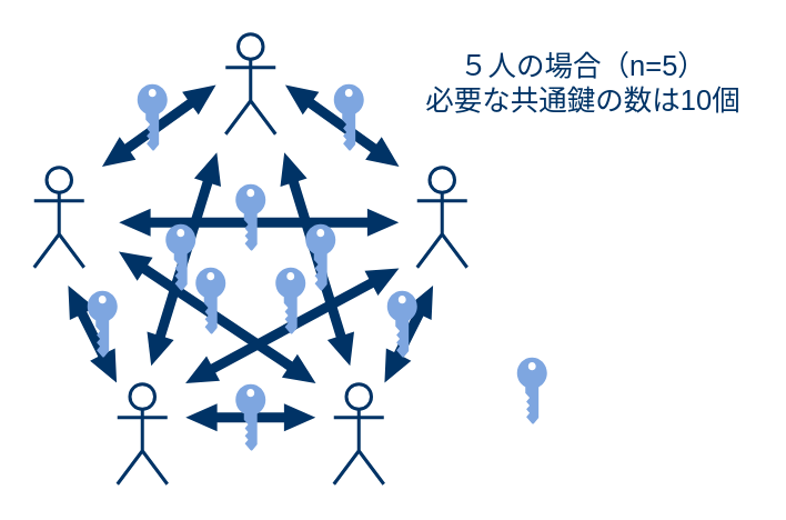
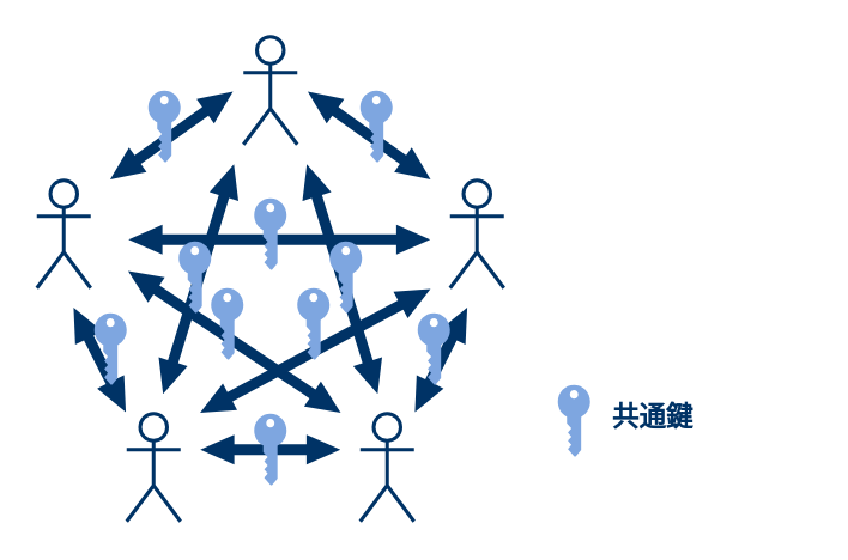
  <mxCell id="0" />
  <mxCell id="1" parent="0" />
  <mxCell id="2" value="" style="shape=umlActor;verticalLabelPosition=bottom;labelBackgroundColor=#ffffff;verticalAlign=top;html=1;outlineConnect=0;strokeColor=#003366;strokeWidth=2;" parent="1" vertex="1"><mxGeometry x="20" y="100" width="30" height="60" as="geometry" /></mxCell>
  <mxCell id="3" value="" style="shape=umlActor;verticalLabelPosition=bottom;labelBackgroundColor=#ffffff;verticalAlign=top;html=1;outlineConnect=0;strokeColor=#003366;strokeWidth=2;" parent="1" vertex="1"><mxGeometry x="250" y="100" width="30" height="60" as="geometry" /></mxCell>
  <mxCell id="4" value="" style="shape=umlActor;verticalLabelPosition=bottom;labelBackgroundColor=#ffffff;verticalAlign=top;html=1;outlineConnect=0;strokeColor=#003366;strokeWidth=2;" parent="1" vertex="1"><mxGeometry x="135" y="20" width="30" height="60" as="geometry" /></mxCell>
  <mxCell id="5" style="edgeStyle=orthogonalEdgeStyle;rounded=0;orthogonalLoop=1;jettySize=auto;html=1;shadow=0;targetPerimeterSpacing=0;strokeWidth=2;comic=0;jumpStyle=none;shape=flexArrow;width=5;endSize=5.636;endWidth=8.783;strokeColor=none;fillColor=#003366;startArrow=block;startWidth=8.783;startSize=5.636;" parent="1" edge="1"><mxGeometry relative="1" as="geometry"><mxPoint x="110" y="250" as="sourcePoint" /><mxPoint x="190" y="250" as="targetPoint" /></mxGeometry></mxCell>
  <mxCell id="6" value="" style="shape=umlActor;verticalLabelPosition=bottom;labelBackgroundColor=#ffffff;verticalAlign=top;html=1;outlineConnect=0;strokeColor=#003366;strokeWidth=2;" parent="1" vertex="1"><mxGeometry x="70" y="230" width="30" height="60" as="geometry" /></mxCell>
  <mxCell id="7" value="" style="shape=umlActor;verticalLabelPosition=bottom;labelBackgroundColor=#ffffff;verticalAlign=top;html=1;outlineConnect=0;strokeColor=#003366;strokeWidth=2;" parent="1" vertex="1"><mxGeometry x="200" y="230" width="30" height="60" as="geometry" /></mxCell>
  <mxCell id="8" style="rounded=0;orthogonalLoop=1;jettySize=auto;html=1;shadow=0;targetPerimeterSpacing=0;strokeWidth=2;comic=0;jumpStyle=none;shape=flexArrow;width=5;endSize=5.636;endWidth=8.783;strokeColor=none;fillColor=#003366;startArrow=block;startWidth=8.783;startSize=5.636;" parent="1" edge="1"><mxGeometry relative="1" as="geometry"><mxPoint x="60" y="100" as="sourcePoint" /><mxPoint x="130" y="50" as="targetPoint" /></mxGeometry></mxCell>
  <mxCell id="9" style="rounded=0;orthogonalLoop=1;jettySize=auto;html=1;shadow=0;targetPerimeterSpacing=0;strokeWidth=2;comic=0;jumpStyle=none;shape=flexArrow;width=5;endSize=5.636;endWidth=8.783;strokeColor=none;fillColor=#003366;startArrow=block;startWidth=8.783;startSize=5.636;" parent="1" edge="1"><mxGeometry relative="1" as="geometry"><mxPoint x="230" y="230" as="sourcePoint" /><mxPoint x="260" y="170" as="targetPoint" /></mxGeometry></mxCell>
  <mxCell id="10" style="rounded=0;orthogonalLoop=1;jettySize=auto;html=1;shadow=0;targetPerimeterSpacing=0;strokeWidth=2;comic=0;jumpStyle=none;shape=flexArrow;width=5;endSize=5.636;endWidth=8.783;strokeColor=none;fillColor=#003366;startArrow=block;startWidth=8.783;startSize=5.636;" parent="1" source="6" edge="1"><mxGeometry relative="1" as="geometry"><mxPoint x="60" y="250" as="sourcePoint" /><mxPoint x="40" y="170" as="targetPoint" /></mxGeometry></mxCell>
  <mxCell id="11" style="rounded=0;orthogonalLoop=1;jettySize=auto;html=1;shadow=0;targetPerimeterSpacing=0;strokeWidth=2;comic=0;jumpStyle=none;shape=flexArrow;width=5;endSize=5.636;endWidth=8.783;strokeColor=none;fillColor=#003366;startArrow=block;startWidth=8.783;startSize=5.636;" parent="1" edge="1"><mxGeometry relative="1" as="geometry"><mxPoint x="170" y="50" as="sourcePoint" /><mxPoint x="240" y="100" as="targetPoint" /></mxGeometry></mxCell>
  <mxCell id="12" style="rounded=0;orthogonalLoop=1;jettySize=auto;html=1;shadow=0;targetPerimeterSpacing=0;strokeWidth=2;comic=0;jumpStyle=none;shape=flexArrow;width=5;endSize=5.636;endWidth=8.783;strokeColor=none;fillColor=#003366;startArrow=block;startWidth=8.783;startSize=5.636;" parent="1" edge="1"><mxGeometry relative="1" as="geometry"><mxPoint x="170" y="90" as="sourcePoint" /><mxPoint x="210" y="220" as="targetPoint" /></mxGeometry></mxCell>
  <mxCell id="13" style="rounded=0;orthogonalLoop=1;jettySize=auto;html=1;shadow=0;targetPerimeterSpacing=0;strokeWidth=2;comic=0;jumpStyle=none;shape=flexArrow;width=5;endSize=5.636;endWidth=8.783;strokeColor=none;fillColor=#003366;startArrow=block;startWidth=8.783;startSize=5.636;" parent="1" edge="1"><mxGeometry relative="1" as="geometry"><mxPoint x="130" y="90" as="sourcePoint" /><mxPoint x="90" y="220" as="targetPoint" /></mxGeometry></mxCell>
  <mxCell id="14" style="rounded=0;orthogonalLoop=1;jettySize=auto;html=1;shadow=0;targetPerimeterSpacing=0;strokeWidth=2;comic=0;jumpStyle=none;shape=flexArrow;width=5;endSize=5.636;endWidth=8.783;strokeColor=none;fillColor=#003366;startArrow=block;startWidth=8.783;startSize=5.636;" parent="1" edge="1"><mxGeometry relative="1" as="geometry"><mxPoint x="70" y="150" as="sourcePoint" /><mxPoint x="190" y="230" as="targetPoint" /></mxGeometry></mxCell>
  <mxCell id="15" style="rounded=0;orthogonalLoop=1;jettySize=auto;html=1;shadow=0;targetPerimeterSpacing=0;strokeWidth=2;comic=0;jumpStyle=none;shape=flexArrow;width=5;endSize=5.636;endWidth=8.783;strokeColor=none;fillColor=#003366;startArrow=block;startWidth=8.783;startSize=5.636;" parent="1" edge="1"><mxGeometry relative="1" as="geometry"><mxPoint x="70" y="133" as="sourcePoint" /><mxPoint x="240" y="133" as="targetPoint" /></mxGeometry></mxCell>
  <mxCell id="16" style="rounded=0;orthogonalLoop=1;jettySize=auto;html=1;shadow=0;targetPerimeterSpacing=0;strokeWidth=2;comic=0;jumpStyle=none;shape=flexArrow;width=5;endSize=5.636;endWidth=8.783;strokeColor=none;fillColor=#003366;startArrow=block;startWidth=8.783;startSize=5.636;" parent="1" edge="1"><mxGeometry relative="1" as="geometry"><mxPoint x="110" y="230" as="sourcePoint" /><mxPoint x="240" y="160" as="targetPoint" /></mxGeometry></mxCell>
  <mxCell id="17" value="" style="points=[[0,0.5,0],[0.24,0,0],[0.5,0.28,0],[0.995,0.475,0],[0.5,0.72,0],[0.24,1,0]];verticalLabelPosition=bottom;html=1;verticalAlign=top;aspect=fixed;align=center;pointerEvents=1;shape=mxgraph.cisco19.key;fillColor=#7EA6E0;strokeColor=#FFFFFF;direction=south;strokeWidth=15;" parent="1" vertex="1"><mxGeometry x="82" y="50" width="18" height="40" as="geometry" /></mxCell>
  <mxCell id="18" value="" style="points=[[0,0.5,0],[0.24,0,0],[0.5,0.28,0],[0.995,0.475,0],[0.5,0.72,0],[0.24,1,0]];verticalLabelPosition=bottom;html=1;verticalAlign=top;aspect=fixed;align=center;pointerEvents=1;shape=mxgraph.cisco19.key;fillColor=#7EA6E0;strokeColor=#FFFFFF;direction=south;strokeWidth=15;" parent="1" vertex="1"><mxGeometry x="52" y="174" width="18" height="40" as="geometry" /></mxCell>
  <mxCell id="19" value="" style="points=[[0,0.5,0],[0.24,0,0],[0.5,0.28,0],[0.995,0.475,0],[0.5,0.72,0],[0.24,1,0]];verticalLabelPosition=bottom;html=1;verticalAlign=top;aspect=fixed;align=center;pointerEvents=1;shape=mxgraph.cisco19.key;fillColor=#7EA6E0;strokeColor=#FFFFFF;direction=south;strokeWidth=15;" parent="1" vertex="1"><mxGeometry x="141" y="230" width="18" height="40" as="geometry" /></mxCell>
  <mxCell id="20" value="" style="points=[[0,0.5,0],[0.24,0,0],[0.5,0.28,0],[0.995,0.475,0],[0.5,0.72,0],[0.24,1,0]];verticalLabelPosition=bottom;html=1;verticalAlign=top;aspect=fixed;align=center;pointerEvents=1;shape=mxgraph.cisco19.key;fillColor=#7EA6E0;strokeColor=#FFFFFF;direction=south;strokeWidth=15;" parent="1" vertex="1"><mxGeometry x="117" y="160" width="18" height="40" as="geometry" /></mxCell>
  <mxCell id="21" value="" style="points=[[0,0.5,0],[0.24,0,0],[0.5,0.28,0],[0.995,0.475,0],[0.5,0.72,0],[0.24,1,0]];verticalLabelPosition=bottom;html=1;verticalAlign=top;aspect=fixed;align=center;pointerEvents=1;shape=mxgraph.cisco19.key;fillColor=#7EA6E0;strokeColor=#FFFFFF;direction=south;strokeWidth=15;" parent="1" vertex="1"><mxGeometry x="99" y="134" width="18" height="40" as="geometry" /></mxCell>
  <mxCell id="22" value="" style="points=[[0,0.5,0],[0.24,0,0],[0.5,0.28,0],[0.995,0.475,0],[0.5,0.72,0],[0.24,1,0]];verticalLabelPosition=bottom;html=1;verticalAlign=top;aspect=fixed;align=center;pointerEvents=1;shape=mxgraph.cisco19.key;fillColor=#7EA6E0;strokeColor=#FFFFFF;direction=south;strokeWidth=15;" parent="1" vertex="1"><mxGeometry x="141" y="110" width="18" height="40" as="geometry" /></mxCell>
  <mxCell id="23" value="" style="points=[[0,0.5,0],[0.24,0,0],[0.5,0.28,0],[0.995,0.475,0],[0.5,0.72,0],[0.24,1,0]];verticalLabelPosition=bottom;html=1;verticalAlign=top;aspect=fixed;align=center;pointerEvents=1;shape=mxgraph.cisco19.key;fillColor=#7EA6E0;strokeColor=#FFFFFF;direction=south;strokeWidth=15;" parent="1" vertex="1"><mxGeometry x="200" y="50" width="18" height="40" as="geometry" /></mxCell>
  <mxCell id="24" value="" style="points=[[0,0.5,0],[0.24,0,0],[0.5,0.28,0],[0.995,0.475,0],[0.5,0.72,0],[0.24,1,0]];verticalLabelPosition=bottom;html=1;verticalAlign=top;aspect=fixed;align=center;pointerEvents=1;shape=mxgraph.cisco19.key;fillColor=#7EA6E0;strokeColor=#FFFFFF;direction=south;strokeWidth=15;" parent="1" vertex="1"><mxGeometry x="165" y="160" width="18" height="40" as="geometry" /></mxCell>
  <mxCell id="25" value="" style="points=[[0,0.5,0],[0.24,0,0],[0.5,0.28,0],[0.995,0.475,0],[0.5,0.72,0],[0.24,1,0]];verticalLabelPosition=bottom;html=1;verticalAlign=top;aspect=fixed;align=center;pointerEvents=1;shape=mxgraph.cisco19.key;fillColor=#7EA6E0;strokeColor=#FFFFFF;direction=south;strokeWidth=15;" parent="1" vertex="1"><mxGeometry x="183" y="134" width="18" height="40" as="geometry" /></mxCell>
  <mxCell id="26" value="" style="points=[[0,0.5,0],[0.24,0,0],[0.5,0.28,0],[0.995,0.475,0],[0.5,0.72,0],[0.24,1,0]];verticalLabelPosition=bottom;html=1;verticalAlign=top;aspect=fixed;align=center;pointerEvents=1;shape=mxgraph.cisco19.key;fillColor=#7EA6E0;strokeColor=#FFFFFF;direction=south;strokeWidth=15;" parent="1" vertex="1"><mxGeometry x="232" y="174" width="18" height="40" as="geometry" /></mxCell>
  <mxCell id="27" value="" style="points=[[0,0.5,0],[0.24,0,0],[0.5,0.28,0],[0.995,0.475,0],[0.5,0.72,0],[0.24,1,0]];verticalLabelPosition=bottom;html=1;verticalAlign=top;aspect=fixed;align=center;pointerEvents=1;shape=mxgraph.cisco19.key;fillColor=#7EA6E0;strokeColor=#FFFFFF;direction=south;strokeWidth=15;" parent="1" vertex="1"><mxGeometry x="310" y="214" width="18" height="40" as="geometry" /></mxCell>
- <mxCell id="29" value="&lt;font color=&quot;#003366&quot;&gt;&lt;span style=&quot;font-size: 17px&quot;&gt;５人の場合（n=5）&lt;br&gt;必要な共通鍵の数は10個&lt;br&gt;&lt;/span&gt;&lt;/font&gt;" style="text;html=1;strokeColor=none;fillColor=none;align=center;verticalAlign=middle;whiteSpace=wrap;rounded=0;dashed=1;" parent="1" vertex="1"><mxGeometry x="250" y="33" width="200" height="34" as="geometry" /></mxCell>
+ <mxCell id="28" value="&lt;font color=&quot;#003366&quot; size=&quot;1&quot;&gt;&lt;b style=&quot;font-size: 15px&quot;&gt;共通鍵&lt;/b&gt;&lt;/font&gt;" style="text;html=1;strokeColor=none;fillColor=none;align=center;verticalAlign=middle;whiteSpace=wrap;rounded=0;dashed=1;" parent="1" vertex="1"><mxGeometry x="328" y="214" width="70" height="34" as="geometry" /></mxCell>
